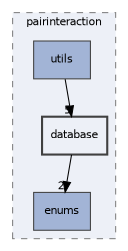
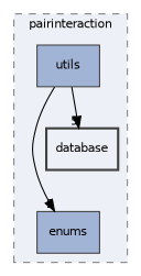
  digraph {
    compound=true
    node [color=grey25 fillcolor="#a2b4d6" fontname=Helvetica fontsize=10 shape=box style="filled,"]
    edge [fontname=Helvetica fontsize=10 labeldistance=1.5 labelfontname=Helvetica labelfontsize=10]
    n1 [label=enums]
    n2 [label=utils]
    n3 [fillcolor="#edf0f7" label=database style="filled,bold,"]
    subgraph cluster_1 {
      bgcolor="#edf0f7"
      fontname=Helvetica
      fontsize=10
      label=pairinteraction
      pencolor=grey50
      style="filled,dashed,"
      n1
      n2
      n3
    }
    n2 -> n3 [headlabel=5]
-   n3 -> n1 [headlabel=2]
+   n2 -> n1 [headlabel=2]
  }
